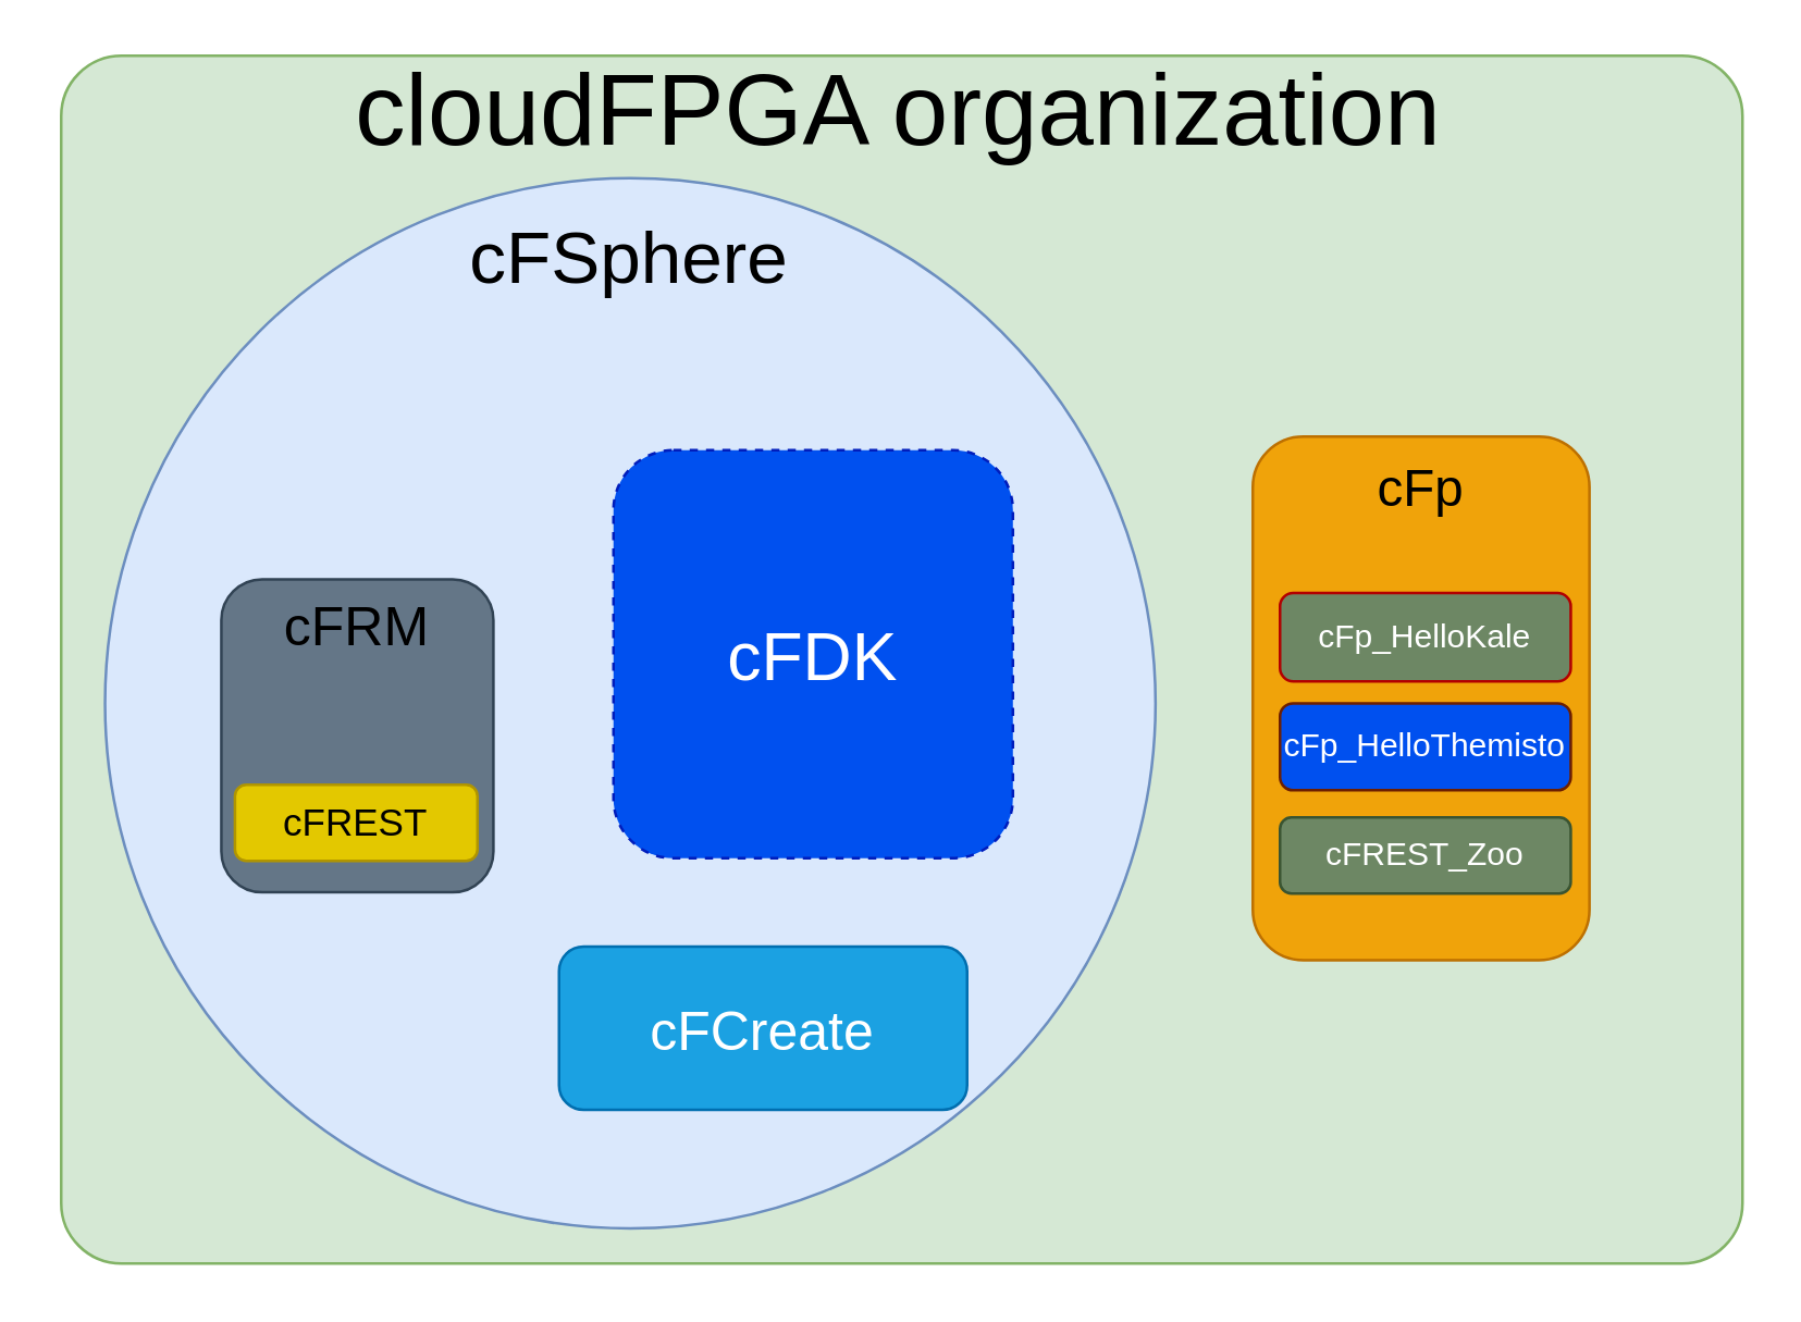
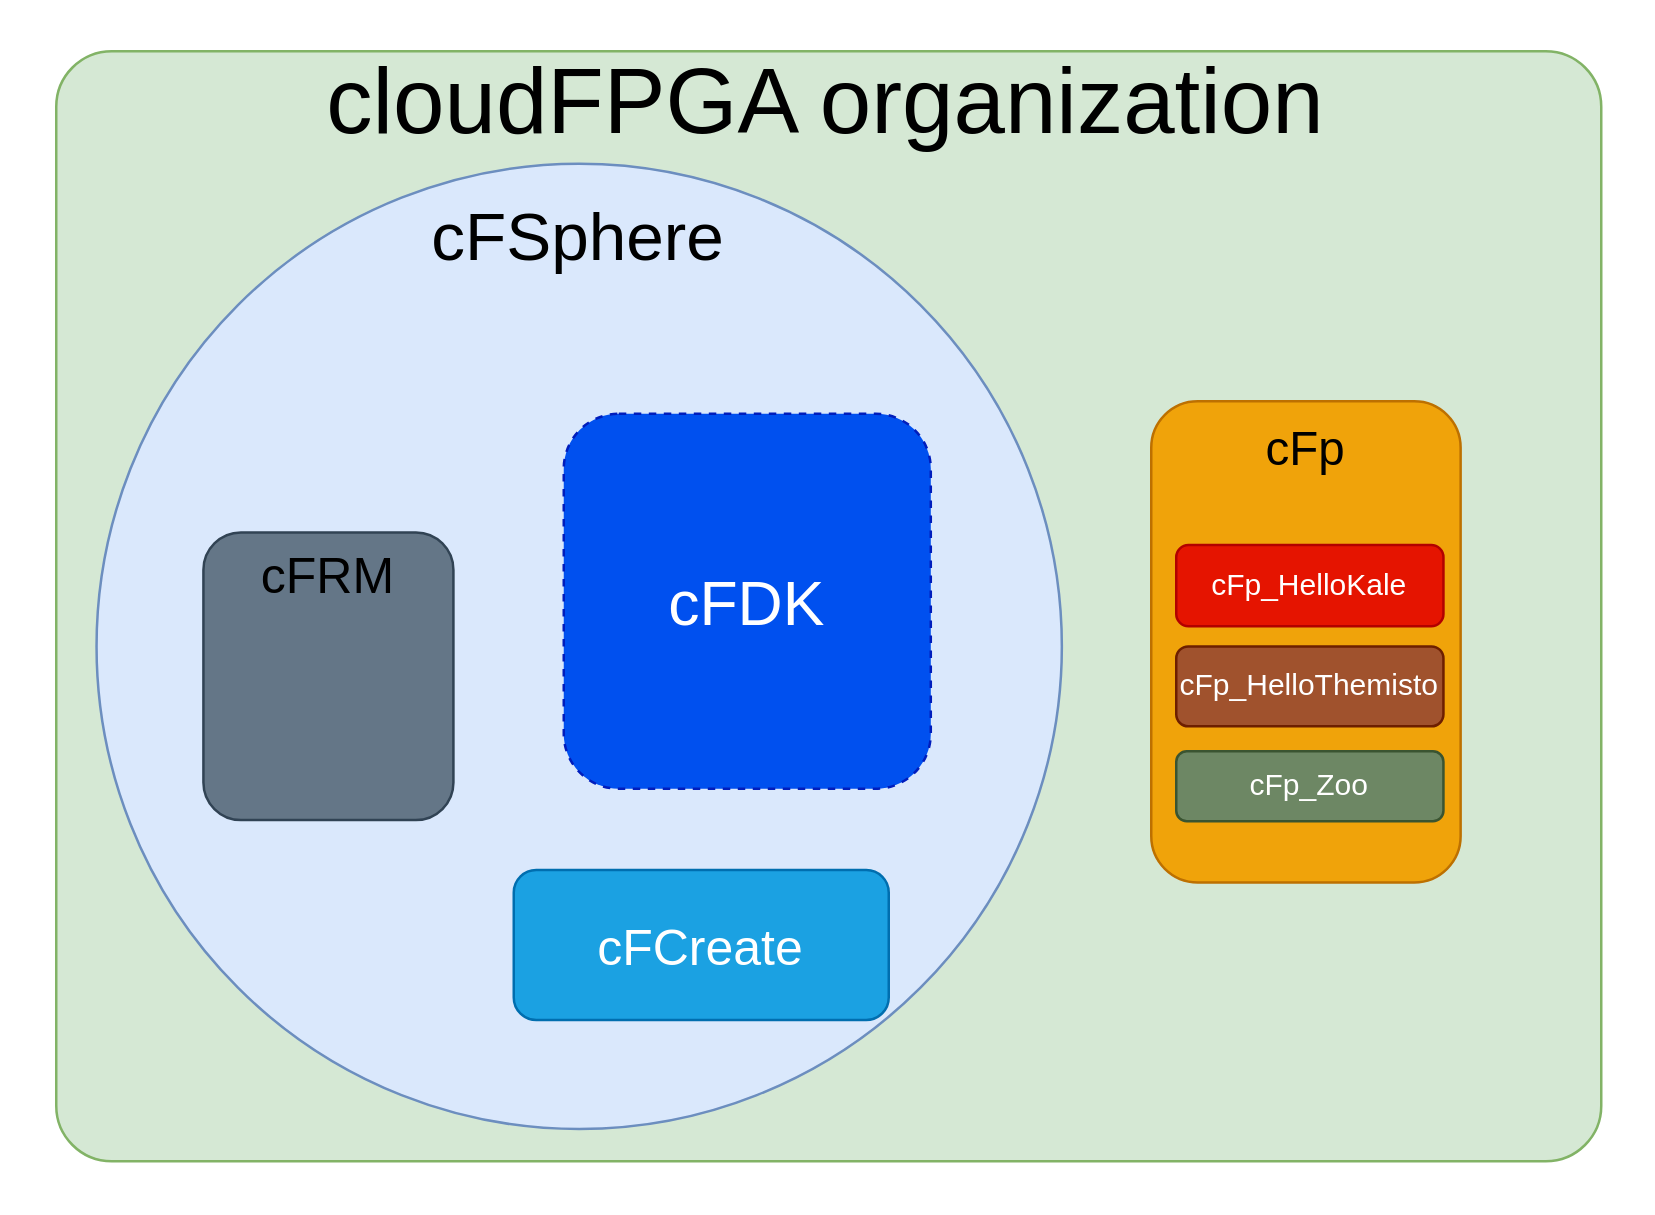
  <mxCell id="0" />
  <mxCell id="1" parent="0" />
  <mxCell id="2" value="" style="rounded=1;whiteSpace=wrap;html=1;fillColor=#d5e8d4;strokeColor=#82b366;arcSize=5;" parent="1" vertex="1"><mxGeometry x="22" y="20" width="618" height="444" as="geometry" /></mxCell>
  <mxCell id="3" value="" style="ellipse;whiteSpace=wrap;html=1;aspect=fixed;fillColor=#dae8fc;strokeColor=#6c8ebf;" parent="1" vertex="1"><mxGeometry x="38.12" y="65" width="386.12" height="386.12" as="geometry" /></mxCell>
  <mxCell id="4" value="" style="rounded=1;whiteSpace=wrap;html=1;fillColor=#f0a30a;fontColor=#000000;strokeColor=#BD7000;" parent="1" vertex="1"><mxGeometry x="460" y="160" width="123.75" height="192.5" as="geometry" /></mxCell>
  <mxCell id="5" value="cFp" style="text;html=1;strokeColor=none;fillColor=none;align=center;verticalAlign=middle;whiteSpace=wrap;rounded=0;fontSize=19;" parent="1" vertex="1"><mxGeometry x="491.87" y="170" width="60" height="19" as="geometry" /></mxCell>
- <mxCell id="6" value="cFp_HelloKale" style="rounded=1;whiteSpace=wrap;html=1;fontSize=12;fillColor=#6d8764;fontColor=#ffffff;strokeColor=#B20000;" parent="1" vertex="1"><mxGeometry x="470" y="217.5" width="106.88" height="32.5" as="geometry" /></mxCell>
- <mxCell id="7" value="cFp_HelloThemisto" style="rounded=1;whiteSpace=wrap;html=1;fontSize=12;fillColor=#0050ef;fontColor=#ffffff;strokeColor=#6D1F00;" parent="1" vertex="1"><mxGeometry x="470" y="258.06" width="106.88" height="31.94" as="geometry" /></mxCell>
- <mxCell id="8" value="cFREST_Zoo" style="rounded=1;whiteSpace=wrap;html=1;fontSize=12;fillColor=#6d8764;fontColor=#ffffff;strokeColor=#3A5431;" parent="1" vertex="1"><mxGeometry x="470" y="300" width="106.88" height="28" as="geometry" /></mxCell>
+ <mxCell id="6" value="cFp_HelloKale" style="rounded=1;whiteSpace=wrap;html=1;fontSize=12;fillColor=#e51400;fontColor=#ffffff;strokeColor=#B20000;" parent="1" vertex="1"><mxGeometry x="470" y="217.5" width="106.88" height="32.5" as="geometry" /></mxCell>
+ <mxCell id="7" value="cFp_HelloThemisto" style="rounded=1;whiteSpace=wrap;html=1;fontSize=12;fillColor=#a0522d;fontColor=#ffffff;strokeColor=#6D1F00;" parent="1" vertex="1"><mxGeometry x="470" y="258.06" width="106.88" height="31.94" as="geometry" /></mxCell>
+ <mxCell id="8" value="cFp_Zoo" style="rounded=1;whiteSpace=wrap;html=1;fontSize=12;fillColor=#6d8764;fontColor=#ffffff;strokeColor=#3A5431;" parent="1" vertex="1"><mxGeometry x="470" y="300" width="106.88" height="28" as="geometry" /></mxCell>
  <mxCell id="9" value="cFSphere" style="text;html=1;strokeColor=none;fillColor=none;align=center;verticalAlign=middle;whiteSpace=wrap;rounded=0;fontSize=27;" parent="1" vertex="1"><mxGeometry x="201.18" y="85" width="60" height="19" as="geometry" /></mxCell>
  <mxCell id="10" value="cFDK" style="rounded=1;whiteSpace=wrap;html=1;fontSize=25;fillColor=#0050ef;fontColor=#ffffff;strokeColor=#001DBC;dashed=1;" parent="1" vertex="1"><mxGeometry x="225" y="165" width="146.82" height="150" as="geometry" /></mxCell>
  <mxCell id="11" value="" style="rounded=1;whiteSpace=wrap;html=1;fontSize=9;fillColor=#647687;fontColor=#ffffff;strokeColor=#314354;" parent="1" vertex="1"><mxGeometry x="80.87" y="212.5" width="100" height="115" as="geometry" /></mxCell>
  <mxCell id="12" value="cFRM" style="text;html=1;strokeColor=none;fillColor=none;align=center;verticalAlign=middle;whiteSpace=wrap;rounded=0;fontSize=20;" parent="1" vertex="1"><mxGeometry x="100.87" y="219" width="60" height="19" as="geometry" /></mxCell>
- <mxCell id="13" value="cFREST" style="rounded=1;whiteSpace=wrap;html=1;fontSize=14;fillColor=#e3c800;fontColor=#000000;strokeColor=#B09500;" parent="1" vertex="1"><mxGeometry x="85.87" y="288" width="89.13" height="28" as="geometry" /></mxCell>
  <mxCell id="14" value="cFCreate" style="rounded=1;whiteSpace=wrap;html=1;fontSize=20;fillColor=#1ba1e2;fontColor=#ffffff;strokeColor=#006EAF;" parent="1" vertex="1"><mxGeometry x="205" y="347.5" width="150" height="60" as="geometry" /></mxCell>
  <mxCell id="15" value="cloudFPGA organization" style="text;html=1;strokeColor=none;fillColor=none;align=center;verticalAlign=middle;whiteSpace=wrap;rounded=0;fontSize=37;" parent="1" vertex="1"><mxGeometry y="26" width="620" height="30" as="geometry" x="20" /></mxCell>
